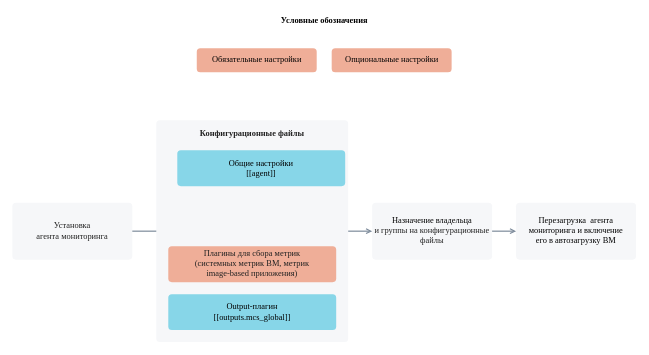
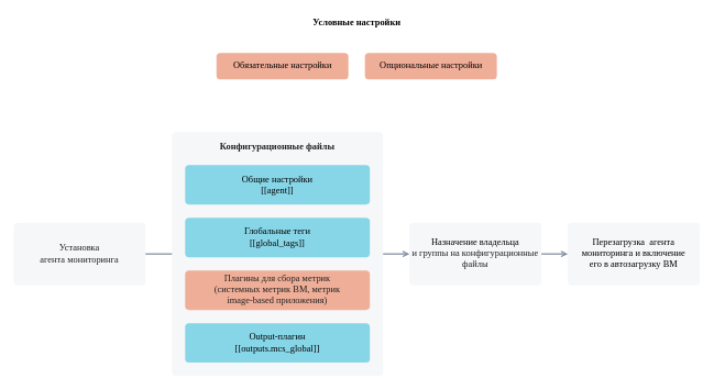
  <mxCell id="0" />
  <mxCell id="1" parent="0" />
  <mxCell id="2" value="&lt;font color=&quot;#212121&quot; style=&quot;font-size: 14px;&quot;&gt;Установка &lt;br style=&quot;font-size: 14px;&quot;&gt;агента мониторинга&lt;br style=&quot;font-size: 14px;&quot;&gt;&lt;/font&gt;" style="rounded=1;whiteSpace=wrap;html=1;fontFamily=VK Sans Display;strokeColor=none;arcsize=12;fillColor=#F6F7F9;spacing=0;spacingTop=12;spacingBottom=12;arcSize=12;absoluteArcSize=1;fontSize=14;" parent="1" vertex="1"><mxGeometry x="20" y="337.5" width="200" height="95" as="geometry" /></mxCell>
  <mxCell id="3" value="&lt;font color=&quot;#212121&quot; style=&quot;font-size: 14px;&quot;&gt;Конфигурационные файлы&lt;/font&gt;" style="rounded=1;whiteSpace=wrap;html=1;fontFamily=VK Sans Display;strokeColor=none;arcsize=12;fillColor=#F6F7F9;spacing=10;verticalAlign=top;spacingTop=0;spacingLeft=0;spacingRight=0;fontStyle=1;arcSize=12;absoluteArcSize=1;fontSize=14;" parent="1" vertex="1"><mxGeometry x="260" y="200" width="320" height="370" as="geometry" /></mxCell>
  <mxCell id="4" value="" style="endArrow=none;html=1;fontFamily=VK Sans Display;fontColor=#212121;rounded=0;strokeColor=#7C8A9A;endFill=0;strokeWidth=2;arcSize=8;exitX=1;exitY=0.5;exitDx=0;exitDy=0;entryX=0;entryY=0.5;entryDx=0;entryDy=0;" parent="1" source="2" target="3" edge="1"><mxGeometry width="50" height="50" relative="1" as="geometry"><mxPoint x="250" y="330" as="sourcePoint" /><mxPoint x="325" y="330" as="targetPoint" /><Array as="points" /></mxGeometry></mxCell>
  <mxCell id="5" value="" style="endArrow=open;html=1;fontFamily=VK Sans Display;fontColor=#212121;rounded=0;strokeColor=#7C8A9A;endFill=0;strokeWidth=2;arcSize=8;entryX=0;entryY=0.5;entryDx=0;entryDy=0;exitX=1;exitY=0.5;exitDx=0;exitDy=0;" parent="1" source="3" target="8" edge="1"><mxGeometry width="50" height="50" relative="1" as="geometry"><mxPoint x="250" y="150" as="sourcePoint" /><mxPoint x="290" y="80" as="targetPoint" /><Array as="points" /></mxGeometry></mxCell>
  <mxCell id="6" value="Перезагрузка&amp;nbsp;&amp;nbsp;агента мониторинга и включение &lt;br style=&quot;font-size: 14px;&quot;&gt;его в автозагрузку ВМ" style="rounded=1;whiteSpace=wrap;html=1;fontFamily=VK Sans Display;strokeColor=none;arcsize=12;fillColor=#F6F7F9;spacing=0;spacingTop=12;spacingBottom=12;arcSize=12;absoluteArcSize=1;fontSize=14;" parent="1" vertex="1"><mxGeometry x="860" y="337.5" width="200" height="95" as="geometry" /></mxCell>
  <mxCell id="7" value="&lt;font color=&quot;#212121&quot; style=&quot;font-size: 14px;&quot;&gt;Плагины для сбора метрик &lt;br style=&quot;font-size: 14px;&quot;&gt;(системных метрик ВМ, метрик &lt;br&gt;image-based приложения)&lt;/font&gt;" style="rounded=1;whiteSpace=wrap;html=1;fontFamily=VK Sans Display;strokeColor=none;arcsize=12;fillColor=#EFAE98;spacing=0;spacingTop=12;spacingBottom=12;arcSize=12;absoluteArcSize=1;fontSize=14;" parent="1" vertex="1"><mxGeometry x="280" y="410" width="280" height="60" as="geometry" /></mxCell>
  <mxCell id="8" value="Назначение владельца&lt;br style=&quot;border-color: var(--border-color); color: rgb(33, 33, 33); font-size: 14px;&quot;&gt;&lt;span style=&quot;color: rgb(33, 33, 33); font-size: 14px;&quot;&gt;и группы на конфигурационные файлы&lt;/span&gt;" style="rounded=1;whiteSpace=wrap;html=1;fontFamily=VK Sans Display;strokeColor=none;arcsize=12;fillColor=#F6F7F9;spacing=0;spacingTop=12;spacingBottom=12;arcSize=12;absoluteArcSize=1;fontSize=14;" parent="1" vertex="1"><mxGeometry x="620" y="337.5" width="200" height="95" as="geometry" /></mxCell>
  <mxCell id="9" value="" style="endArrow=open;html=1;fontFamily=VK Sans Display;fontColor=#212121;rounded=0;strokeColor=#7C8A9A;endFill=0;strokeWidth=2;arcSize=8;exitX=1;exitY=0.5;exitDx=0;exitDy=0;" parent="1" source="8" target="6" edge="1"><mxGeometry width="50" height="50" relative="1" as="geometry"><mxPoint x="490" y="145" as="sourcePoint" /><mxPoint x="540" y="145" as="targetPoint" /><Array as="points" /></mxGeometry></mxCell>
  <mxCell id="10" value="Output-плагин &lt;br style=&quot;font-size: 14px;&quot;&gt;[[outputs.mcs_global]]" style="rounded=1;whiteSpace=wrap;html=1;fontFamily=VK Sans Display;strokeColor=none;arcsize=12;fillColor=#87D6E8;spacing=0;spacingTop=12;spacingBottom=12;arcSize=12;absoluteArcSize=1;fontSize=14;" parent="1" vertex="1"><mxGeometry x="280" y="490" width="280" height="60" as="geometry" /></mxCell>
- <mxCell id="12" value="Общие настройки &lt;br style=&quot;font-size: 14px;&quot;&gt;[[agent]]" style="rounded=1;whiteSpace=wrap;html=1;fontFamily=VK Sans Display;strokeColor=none;arcsize=12;fillColor=#87D6E8;spacing=0;spacingTop=12;spacingBottom=12;arcSize=12;absoluteArcSize=1;fontSize=14;" parent="1" vertex="1"><mxGeometry x="295" y="250" width="280" height="60" as="geometry" /></mxCell>
- <mxCell id="13" value="Условные обозначения" style="text;html=1;strokeColor=none;fillColor=none;align=center;verticalAlign=middle;whiteSpace=wrap;rounded=0;fontStyle=1;fontFamily=VK Sans Display;fontSize=14;" parent="1" vertex="1"><mxGeometry x="327.5" y="20" width="425" height="30" as="geometry" /></mxCell>
+ <mxCell id="11" value="Глобальные теги &lt;br style=&quot;font-size: 14px;&quot;&gt;[[global_tags]]" style="rounded=1;whiteSpace=wrap;html=1;fontFamily=VK Sans Display;strokeColor=none;arcsize=12;fillColor=#87D6E8;spacing=0;spacingTop=12;spacingBottom=12;arcSize=12;absoluteArcSize=1;fontSize=14;" parent="1" vertex="1"><mxGeometry x="280" y="330" width="280" height="60" as="geometry" /></mxCell>
+ <mxCell id="12" value="Общие настройки &lt;br style=&quot;font-size: 14px;&quot;&gt;[[agent]]" style="rounded=1;whiteSpace=wrap;html=1;fontFamily=VK Sans Display;strokeColor=none;arcsize=12;fillColor=#87D6E8;spacing=0;spacingTop=12;spacingBottom=12;arcSize=12;absoluteArcSize=1;fontSize=14;" parent="1" vertex="1"><mxGeometry x="280" y="250" width="280" height="60" as="geometry" /></mxCell>
+ <mxCell id="13" value="Условные настройки" style="text;html=1;strokeColor=none;fillColor=none;align=center;verticalAlign=middle;whiteSpace=wrap;rounded=0;fontStyle=1;fontFamily=VK Sans Display;fontSize=14;" parent="1" vertex="1"><mxGeometry x="327.5" y="20" width="425" height="30" as="geometry" /></mxCell>
  <mxCell id="14" value="Обязательные настройки" style="rounded=1;whiteSpace=wrap;html=1;fontFamily=VK Sans Display;strokeColor=none;arcsize=12;fillColor=#efae98;spacing=0;spacingTop=12;spacingBottom=12;arcSize=12;absoluteArcSize=1;strokeWidth=1;fontSize=14;" parent="1" vertex="1"><mxGeometry x="327.5" y="80" width="200" height="40" as="geometry" /></mxCell>
  <mxCell id="15" value="Опциональные настройки" style="rounded=1;whiteSpace=wrap;html=1;fontFamily=VK Sans Display;strokeColor=none;arcsize=12;fillColor=#EFAE98;spacing=0;spacingTop=12;spacingBottom=12;arcSize=12;absoluteArcSize=1;strokeWidth=1;fontSize=14;" parent="1" vertex="1"><mxGeometry x="552.5" y="80" width="200" height="40" as="geometry" /></mxCell>
